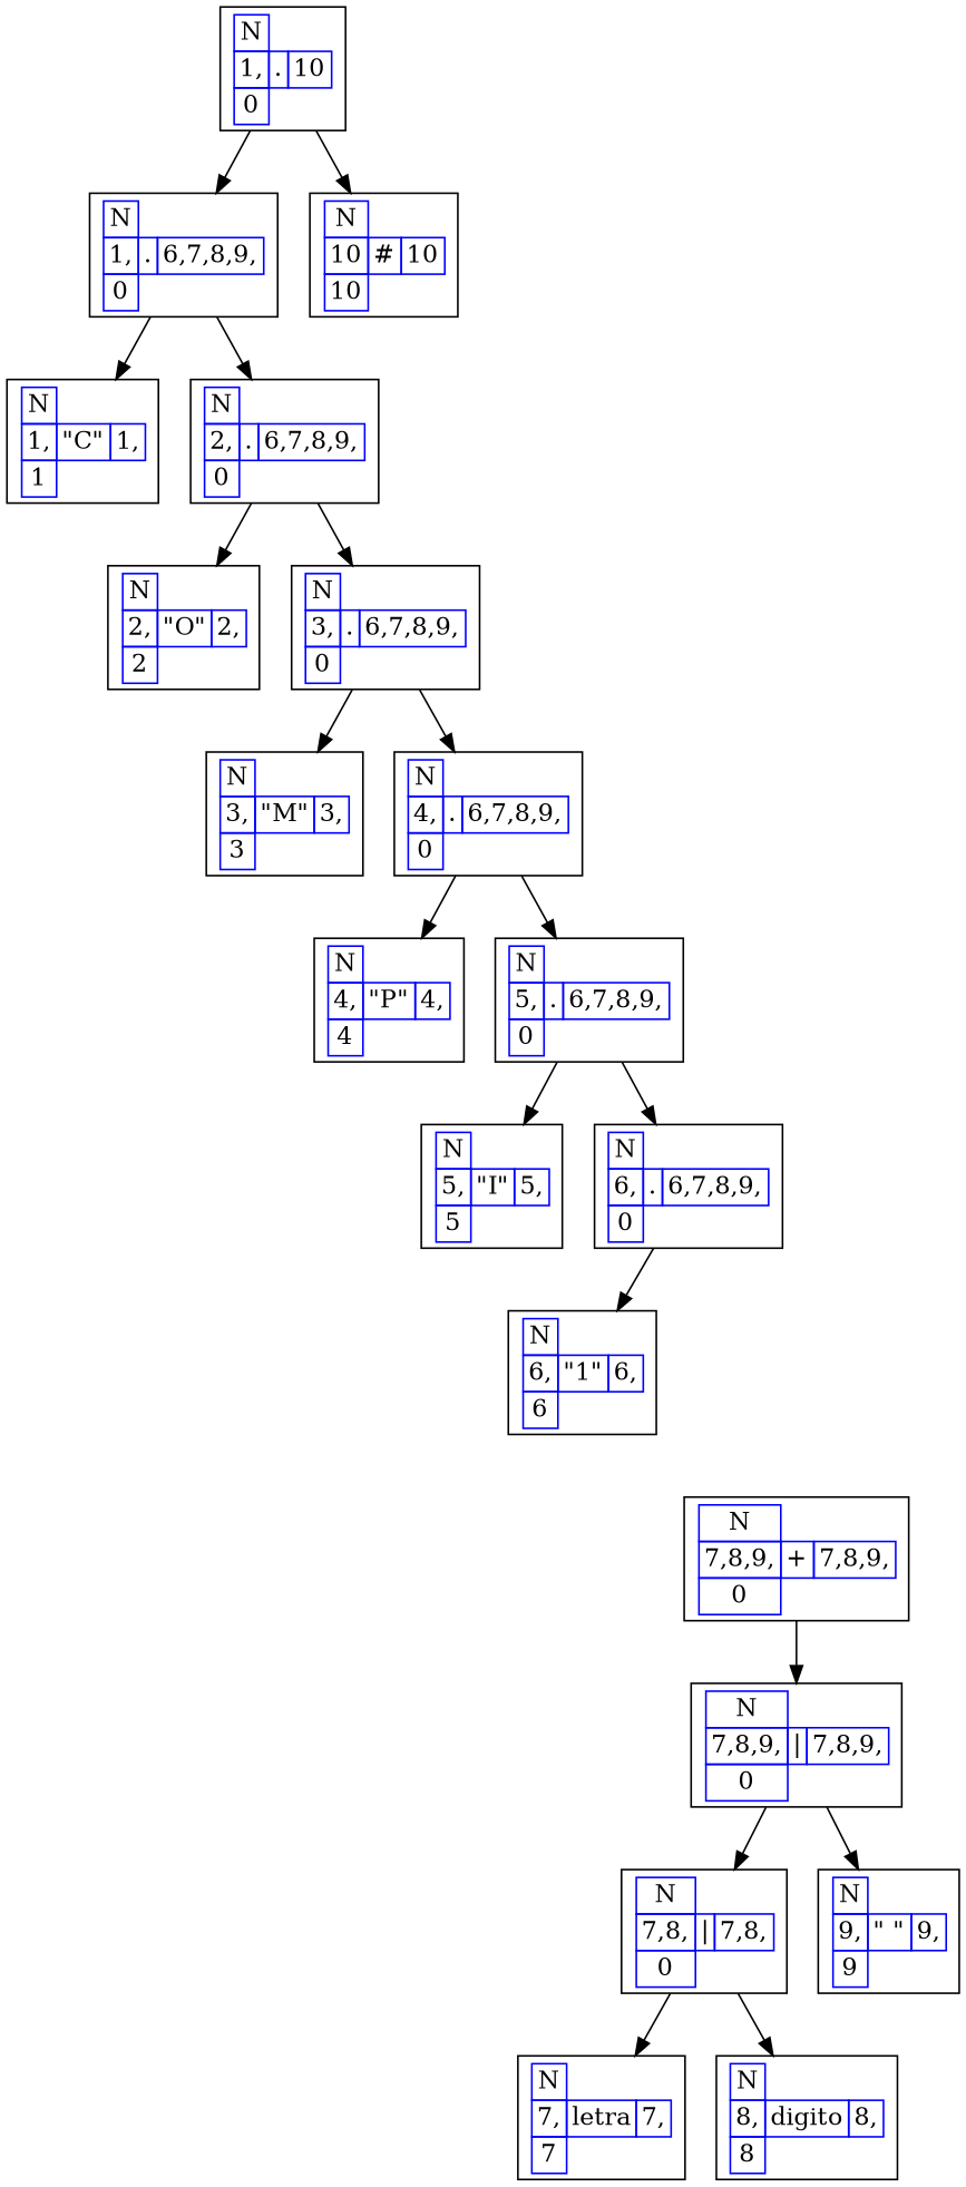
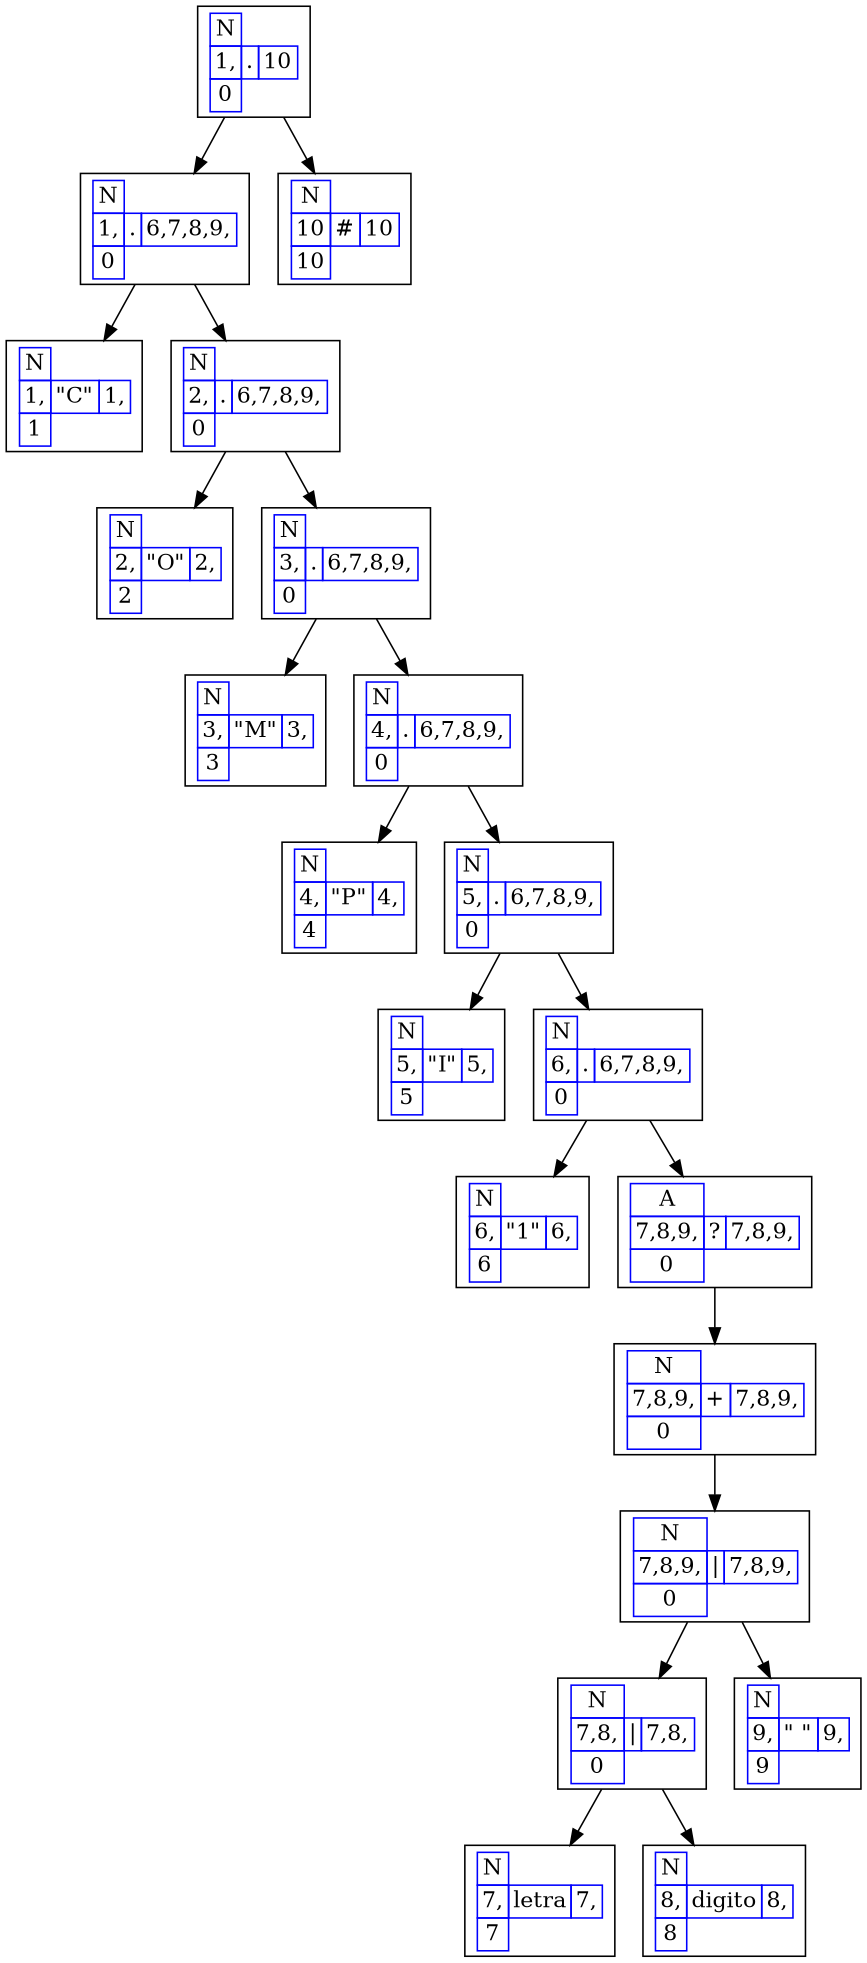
  digraph {
    concentrate=true
    rankdir=UD
    node [shape=box]
    n1 [label=< <table border='0' cellborder='1' color='blue' cellspacing='0'> <tr><td>N</td></tr> <tr><td>1,</td><td>.</td><td>10</td></tr> <tr><td>0</td></tr> </table> >]
    n2 [label=< <table border='0' cellborder='1' color='blue' cellspacing='0'> <tr><td>N</td></tr> <tr><td>1,</td><td>.</td><td>6,7,8,9,</td></tr> <tr><td>0</td></tr> </table> >]
    n3 [label=< <table border='0' cellborder='1' color='blue' cellspacing='0'> <tr><td>N</td></tr> <tr><td>10</td><td>#</td><td>10</td></tr> <tr><td>10</td></tr> </table> >]
    n4 [label=< <table border='0' cellborder='1' color='blue' cellspacing='0'> <tr><td>N</td></tr> <tr><td>1,</td><td>"C"</td><td>1,</td></tr> <tr><td>1</td></tr> </table> >]
    n5 [label=< <table border='0' cellborder='1' color='blue' cellspacing='0'> <tr><td>N</td></tr> <tr><td>2,</td><td>.</td><td>6,7,8,9,</td></tr> <tr><td>0</td></tr> </table> >]
    n6 [label=< <table border='0' cellborder='1' color='blue' cellspacing='0'> <tr><td>N</td></tr> <tr><td>2,</td><td>"O"</td><td>2,</td></tr> <tr><td>2</td></tr> </table> >]
    n7 [label=< <table border='0' cellborder='1' color='blue' cellspacing='0'> <tr><td>N</td></tr> <tr><td>3,</td><td>.</td><td>6,7,8,9,</td></tr> <tr><td>0</td></tr> </table> >]
    n8 [label=< <table border='0' cellborder='1' color='blue' cellspacing='0'> <tr><td>N</td></tr> <tr><td>3,</td><td>"M"</td><td>3,</td></tr> <tr><td>3</td></tr> </table> >]
    n9 [label=< <table border='0' cellborder='1' color='blue' cellspacing='0'> <tr><td>N</td></tr> <tr><td>4,</td><td>.</td><td>6,7,8,9,</td></tr> <tr><td>0</td></tr> </table> >]
    n10 [label=< <table border='0' cellborder='1' color='blue' cellspacing='0'> <tr><td>N</td></tr> <tr><td>4,</td><td>"P"</td><td>4,</td></tr> <tr><td>4</td></tr> </table> >]
    n11 [label=< <table border='0' cellborder='1' color='blue' cellspacing='0'> <tr><td>N</td></tr> <tr><td>5,</td><td>.</td><td>6,7,8,9,</td></tr> <tr><td>0</td></tr> </table> >]
    n12 [label=< <table border='0' cellborder='1' color='blue' cellspacing='0'> <tr><td>N</td></tr> <tr><td>5,</td><td>"I"</td><td>5,</td></tr> <tr><td>5</td></tr> </table> >]
    n13 [label=< <table border='0' cellborder='1' color='blue' cellspacing='0'> <tr><td>N</td></tr> <tr><td>6,</td><td>.</td><td>6,7,8,9,</td></tr> <tr><td>0</td></tr> </table> >]
    n14 [label=< <table border='0' cellborder='1' color='blue' cellspacing='0'> <tr><td>N</td></tr> <tr><td>6,</td><td>"1"</td><td>6,</td></tr> <tr><td>6</td></tr> </table> >]
+   n15 [label=< <table border='0' cellborder='1' color='blue' cellspacing='0'> <tr><td>A</td></tr> <tr><td>7,8,9,</td><td>?</td><td>7,8,9,</td></tr> <tr><td>0</td></tr> </table> >]
    n16 [label=< <table border='0' cellborder='1' color='blue' cellspacing='0'> <tr><td>N</td></tr> <tr><td>7,8,9,</td><td>+</td><td>7,8,9,</td></tr> <tr><td>0</td></tr> </table> >]
    n17 [label=< <table border='0' cellborder='1' color='blue' cellspacing='0'> <tr><td>N</td></tr> <tr><td>7,8,9,</td><td>|</td><td>7,8,9,</td></tr> <tr><td>0</td></tr> </table> >]
    n18 [label=< <table border='0' cellborder='1' color='blue' cellspacing='0'> <tr><td>N</td></tr> <tr><td>7,8,</td><td>|</td><td>7,8,</td></tr> <tr><td>0</td></tr> </table> >]
    n19 [label=< <table border='0' cellborder='1' color='blue' cellspacing='0'> <tr><td>N</td></tr> <tr><td>9,</td><td>" "</td><td>9,</td></tr> <tr><td>9</td></tr> </table> >]
    n20 [label=< <table border='0' cellborder='1' color='blue' cellspacing='0'> <tr><td>N</td></tr> <tr><td>7,</td><td>letra</td><td>7,</td></tr> <tr><td>7</td></tr> </table> >]
    n21 [label=< <table border='0' cellborder='1' color='blue' cellspacing='0'> <tr><td>N</td></tr> <tr><td>8,</td><td>digito</td><td>8,</td></tr> <tr><td>8</td></tr> </table> >]
    n1 -> n2
    n1 -> n3
    n2 -> n4
    n2 -> n5
    n5 -> n6
    n5 -> n7
    n7 -> n8
    n7 -> n9
    n9 -> n10
    n9 -> n11
    n11 -> n12
    n11 -> n13
    n13 -> n14
+   n13 -> n15
+   n15 -> n16
    n16 -> n17
    n17 -> n18
    n17 -> n19
    n18 -> n20
    n18 -> n21
  }
